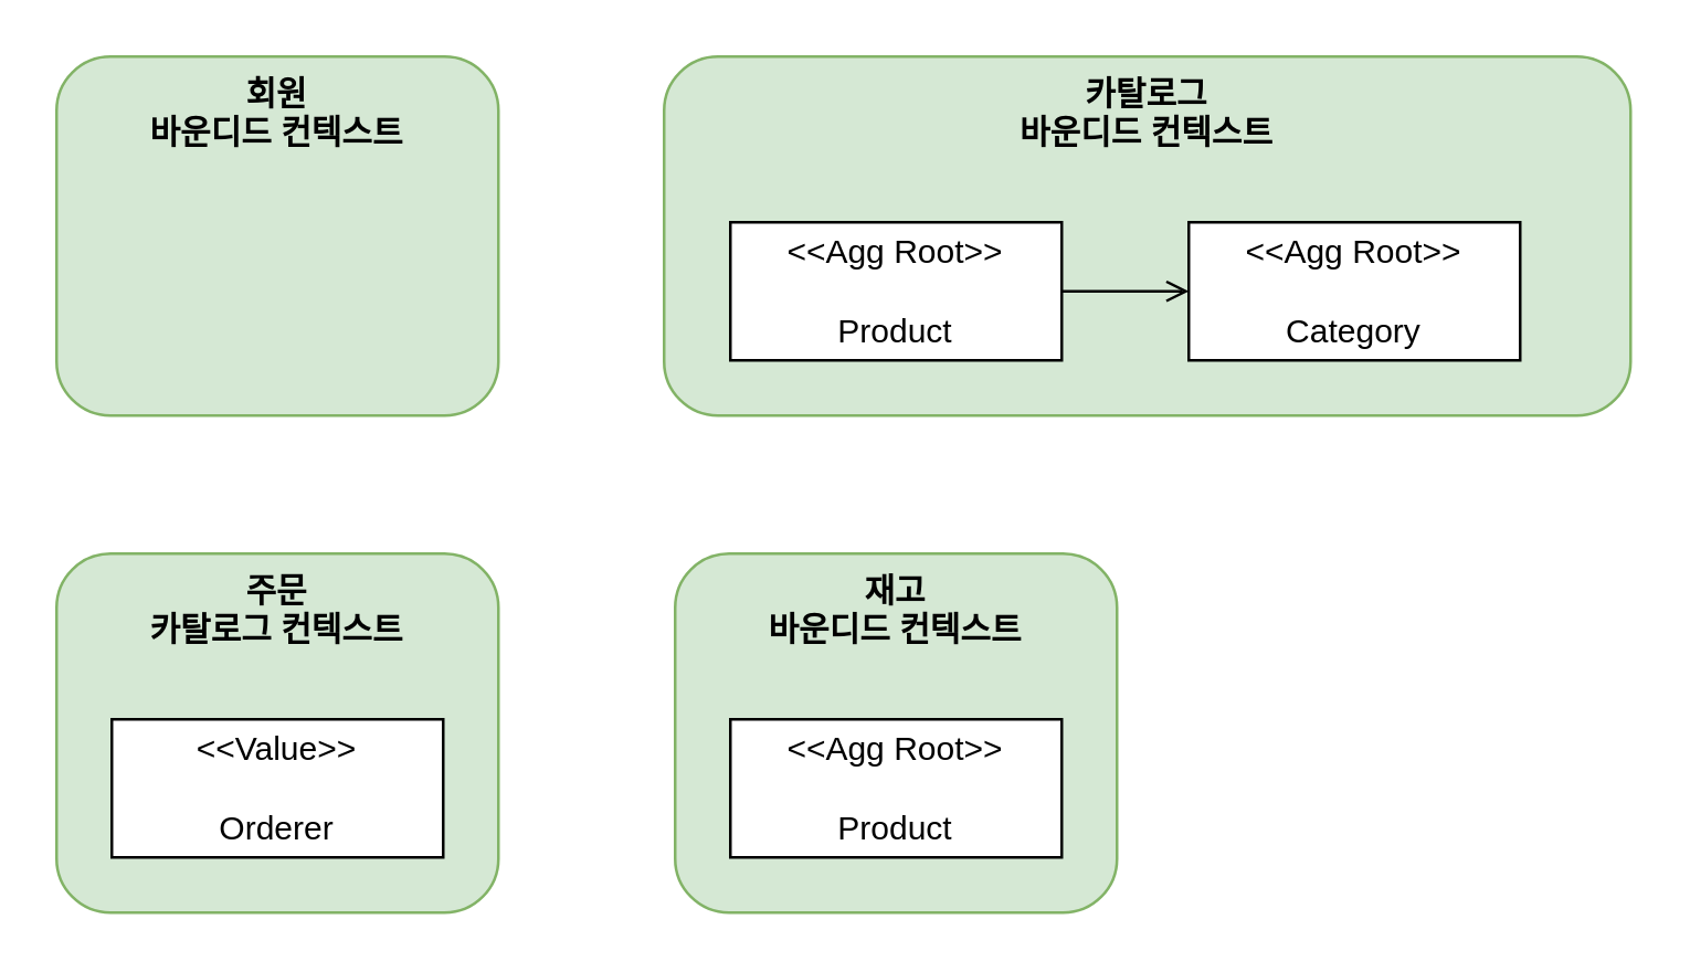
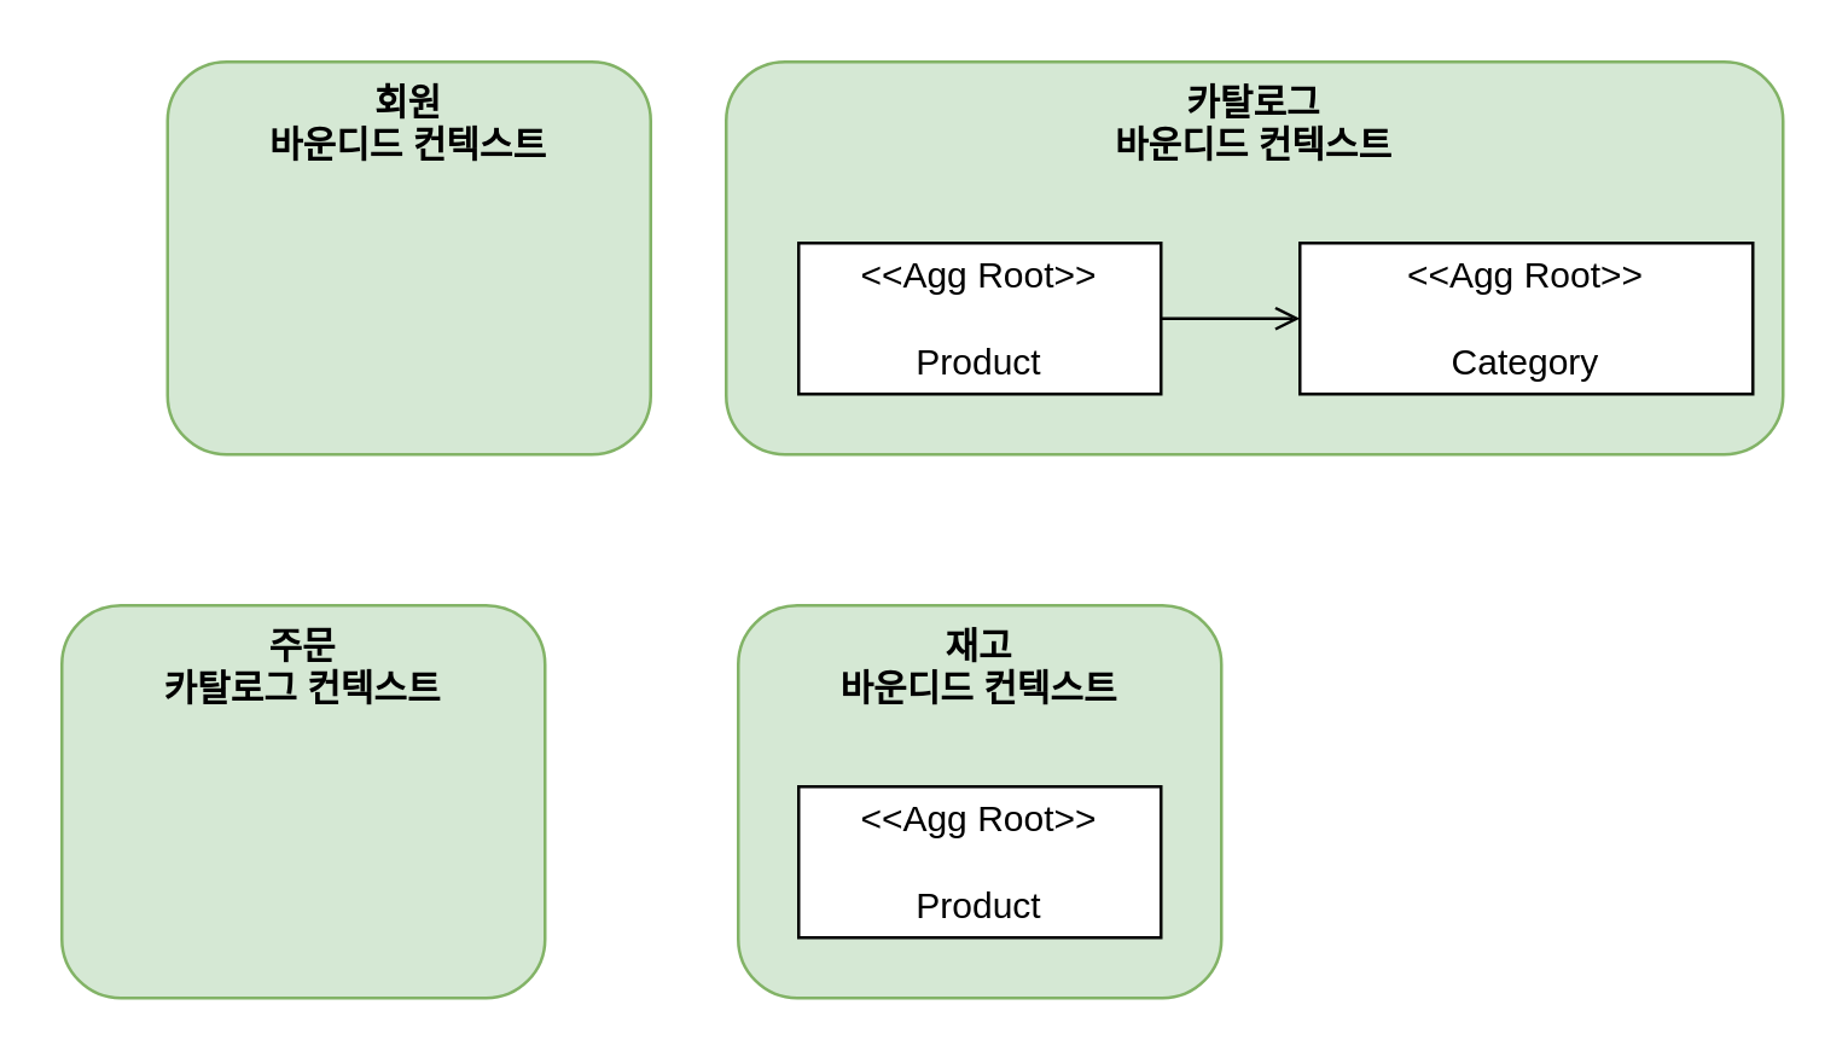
  <mxCell id="0" />
  <mxCell id="1" parent="0" />
  <mxCell id="2" value="&lt;div&gt;재고&lt;/div&gt;&lt;div&gt;바운디드 컨텍스트&lt;/div&gt;" style="rounded=1;whiteSpace=wrap;html=1;verticalAlign=top;fillColor=#d5e8d4;strokeColor=#82b366;fontStyle=1" parent="1" vertex="1"><mxGeometry x="244" y="200" width="160" height="130" as="geometry" /></mxCell>
  <mxCell id="3" value="카탈로그&lt;div&gt;바운디드 컨텍스트&lt;/div&gt;" style="rounded=1;whiteSpace=wrap;html=1;verticalAlign=top;fillColor=#d5e8d4;strokeColor=#82b366;fontStyle=1" parent="1" vertex="1"><mxGeometry x="240" y="20" width="350" height="130" as="geometry" /></mxCell>
  <mxCell id="4" value="&lt;div&gt;주문&lt;/div&gt;&lt;div&gt;카탈로그 컨텍스트&lt;/div&gt;" style="rounded=1;whiteSpace=wrap;html=1;verticalAlign=top;fillColor=#d5e8d4;strokeColor=#82b366;fontStyle=1" parent="1" vertex="1"><mxGeometry x="20" y="200" width="160" height="130" as="geometry" /></mxCell>
- <mxCell id="5" value="회원&lt;div&gt;바운디드 컨텍스트&lt;/div&gt;" style="rounded=1;whiteSpace=wrap;html=1;verticalAlign=top;fillColor=#d5e8d4;strokeColor=#82b366;fontStyle=1" parent="1" vertex="1"><mxGeometry x="20" y="20" width="160" height="130" as="geometry" /></mxCell>
- <mxCell id="6" value="&amp;lt;&amp;lt;Value&amp;gt;&amp;gt;&lt;div&gt;&lt;br&gt;&lt;div&gt;Orderer&lt;/div&gt;&lt;/div&gt;" style="rounded=0;whiteSpace=wrap;html=1;" parent="1" vertex="1"><mxGeometry x="40" y="260" width="120" height="50" as="geometry" /></mxCell>
+ <mxCell id="5" value="회원&lt;div&gt;바운디드 컨텍스트&lt;/div&gt;" style="rounded=1;whiteSpace=wrap;html=1;verticalAlign=top;fillColor=#d5e8d4;strokeColor=#82b366;fontStyle=1" parent="1" vertex="1"><mxGeometry x="55" y="20" width="160" height="130" as="geometry" /></mxCell>
  <mxCell id="7" style="edgeStyle=orthogonalEdgeStyle;rounded=0;orthogonalLoop=1;jettySize=auto;html=1;endArrow=open;endFill=0;" parent="1" source="8" target="9" edge="1"><mxGeometry relative="1" as="geometry" /></mxCell>
  <mxCell id="8" value="&amp;lt;&amp;lt;Agg Root&amp;gt;&amp;gt;&lt;div&gt;&lt;br&gt;&lt;div&gt;Product&lt;/div&gt;&lt;/div&gt;" style="rounded=0;whiteSpace=wrap;html=1;" parent="1" vertex="1"><mxGeometry x="264" y="80" width="120" height="50" as="geometry" /></mxCell>
- <mxCell id="9" value="&amp;lt;&amp;lt;Agg Root&amp;gt;&amp;gt;&lt;div&gt;&lt;br&gt;&lt;div&gt;Category&lt;/div&gt;&lt;/div&gt;" style="rounded=0;whiteSpace=wrap;html=1;" parent="1" vertex="1"><mxGeometry x="430" y="80" width="120" height="50" as="geometry" /></mxCell>
+ <mxCell id="9" value="&amp;lt;&amp;lt;Agg Root&amp;gt;&amp;gt;&lt;div&gt;&lt;br&gt;&lt;div&gt;Category&lt;/div&gt;&lt;/div&gt;" style="rounded=0;whiteSpace=wrap;html=1;" parent="1" vertex="1"><mxGeometry x="430" y="80" width="150" height="50" as="geometry" /></mxCell>
  <mxCell id="10" value="&amp;lt;&amp;lt;Agg Root&amp;gt;&amp;gt;&lt;div&gt;&lt;br&gt;&lt;div&gt;Product&lt;/div&gt;&lt;/div&gt;" style="rounded=0;whiteSpace=wrap;html=1;" parent="1" vertex="1"><mxGeometry x="264" y="260" width="120" height="50" as="geometry" /></mxCell>
